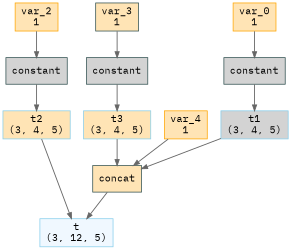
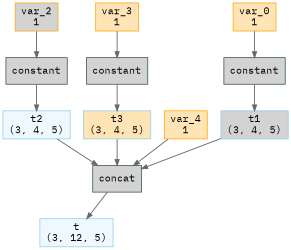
  digraph {
    fontname="IBM Plex Mono"
    rankdir=TB
    node [color=skyblue fillcolor=lightgray fontname="IBM Plex Mono" labeljust=l shape=box style=filled]
    edge [arrowsize=0.8 color=gray40 fontname="IBM Plex Mono" penwidth=1.2]
    n1 [label="t1\n(3, 4, 5)"]
-   n2 [color=darkslategray fillcolor=moccasin label=concat]
+   n2 [color=darkslategray label=concat]
    n3 [fillcolor=aliceblue label="t\n(3, 12, 5)"]
    n4 [color=darkslategray label=constant]
    n5 [color=orange fillcolor=moccasin label="var_0\n1"]
-   n6 [fillcolor=moccasin label="t2\n(3, 4, 5)"]
+   n6 [fillcolor=aliceblue label="t2\n(3, 4, 5)"]
    n7 [color=darkslategray label=constant]
-   n8 [color=orange fillcolor=moccasin label="var_2\n1"]
+   n8 [color=orange label="var_2\n1"]
    n9 [fillcolor=moccasin label="t3\n(3, 4, 5)"]
    n10 [color=darkslategray label=constant]
-   n11 [color=darkslategray fillcolor=moccasin label="var_3\n1"]
+   n11 [color=orange fillcolor=moccasin label="var_3\n1"]
    n12 [color=orange fillcolor=moccasin label="var_4\n1"]
    n1 -> n2
    n2 -> n3
    n4 -> n1
    n5 -> n4
-   n6 -> n3
+   n6 -> n2
    n7 -> n6
    n8 -> n7
    n9 -> n2
    n10 -> n9
    n11 -> n10
    n12 -> n2
  }
